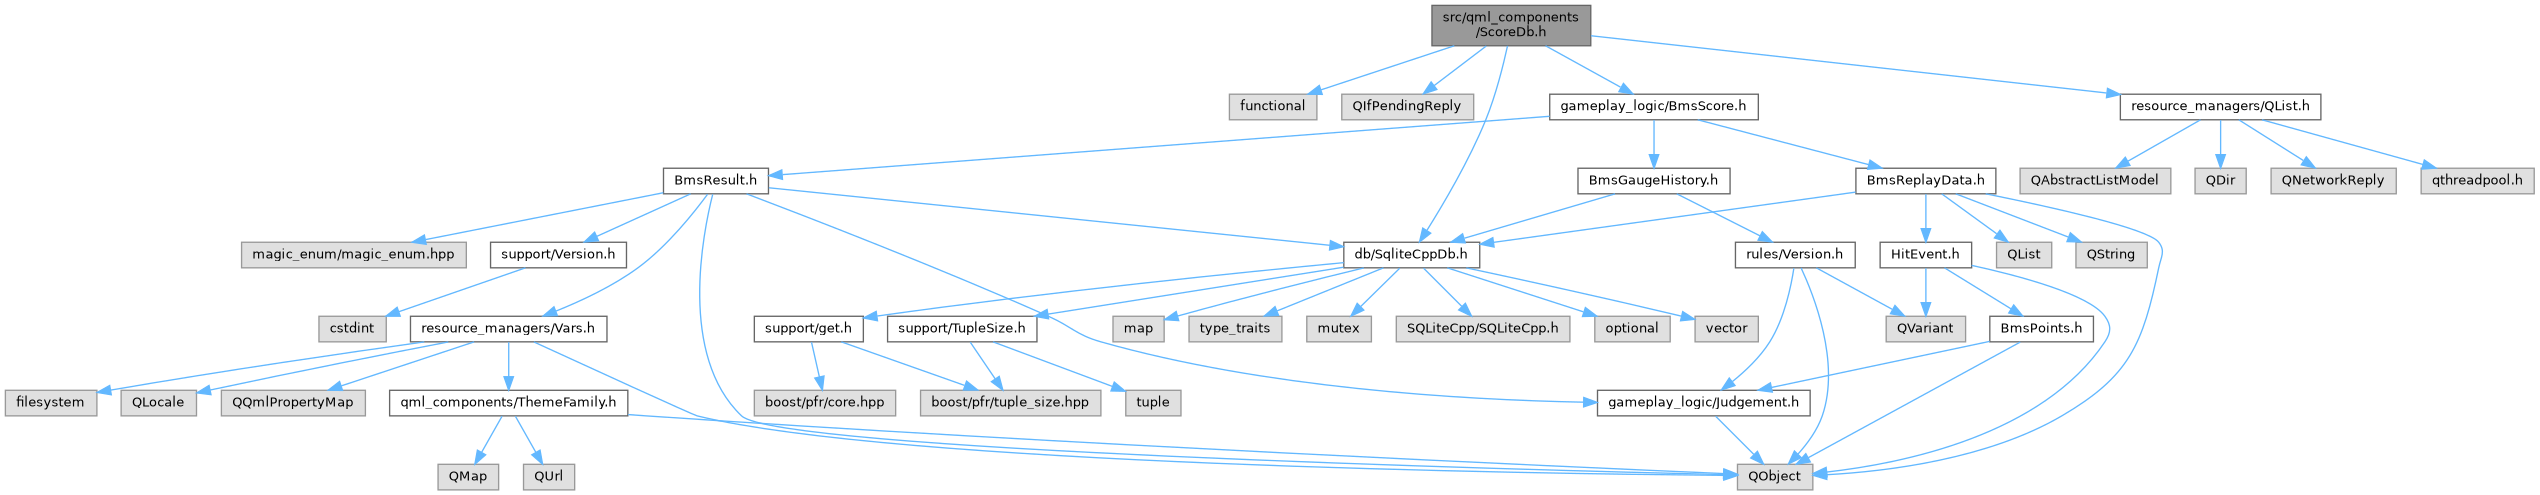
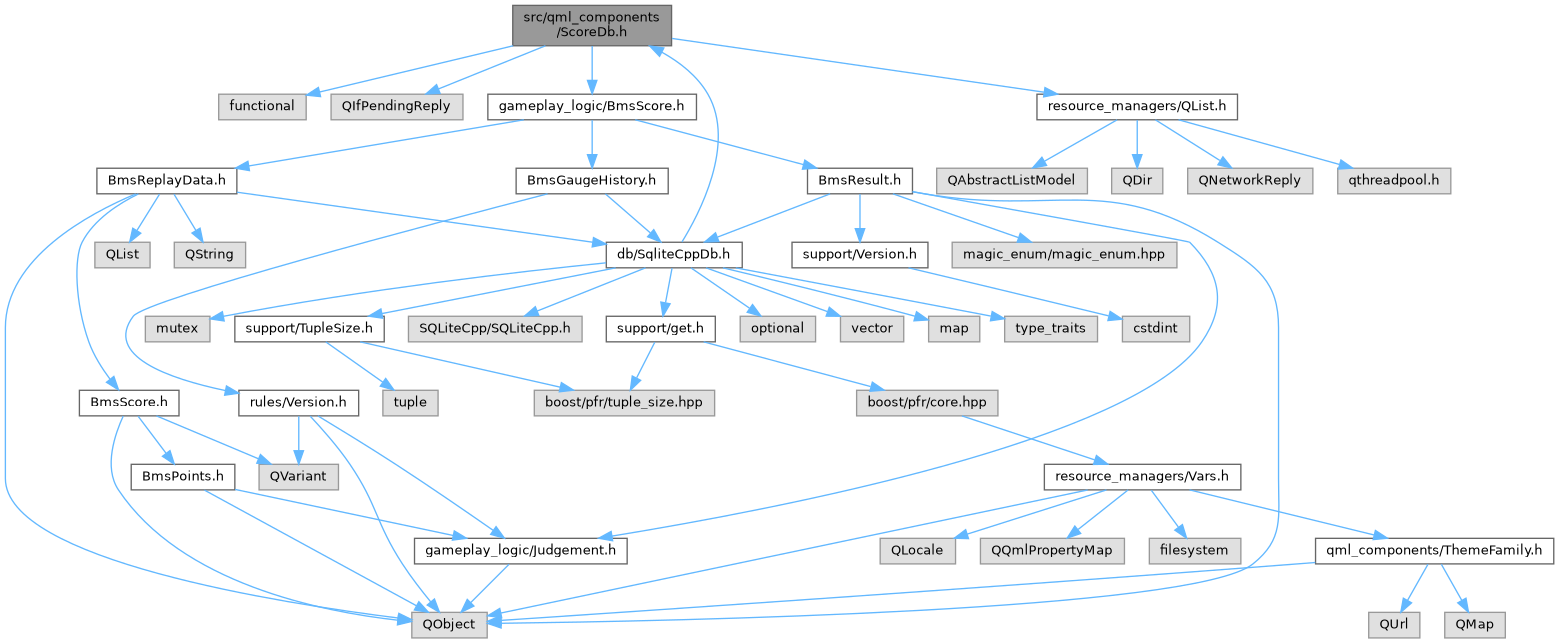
  digraph {
    node [color=grey60 fillcolor="#E0E0E0" fontname=Helvetica fontsize=10 shape=box style=filled]
    edge [color=steelblue1 fontname=Helvetica fontsize=10 labelfontname=Helvetica labelfontsize=10 style=solid]
    n1 [color=gray40 fillcolor=grey60 fontcolor=black height=0.2 label="src/qml_components\l/ScoreDb.h" width=0.4]
    n2 [height=0.2 label=functional width=0.4]
    n3 [height=0.2 label=QIfPendingReply width=0.4]
    n4 [color=grey40 fillcolor=white height=0.2 label="db/SqliteCppDb.h" width=0.4]
    n5 [color=grey40 fillcolor=white height=0.2 label="gameplay_logic/BmsScore.h" width=0.4]
    n6 [color=grey40 fillcolor=white height=0.2 label="resource_managers/QList.h" width=0.4]
    n7 [height=0.2 label="SQLiteCpp/SQLiteCpp.h" width=0.4]
    n8 [height=0.2 label=optional width=0.4]
    n9 [height=0.2 label=vector width=0.4]
    n10 [height=0.2 label=map width=0.4]
    n11 [height=0.2 label=type_traits width=0.4]
    n12 [height=0.2 label=mutex width=0.4]
    n13 [color=grey40 fillcolor=white height=0.2 label="support/get.h" width=0.4]
    n14 [color=grey40 fillcolor=white height=0.2 label="support/TupleSize.h" width=0.4]
    n15 [color=grey40 fillcolor=white height=0.2 label="BmsGaugeHistory.h" width=0.4]
    n16 [color=grey40 fillcolor=white height=0.2 label="BmsResult.h" width=0.4]
    n17 [color=grey40 fillcolor=white height=0.2 label="BmsReplayData.h" width=0.4]
    n18 [height=0.2 label=QAbstractListModel width=0.4]
    n19 [height=0.2 label=QDir width=0.4]
    n20 [height=0.2 label=QNetworkReply width=0.4]
    n21 [height=0.2 label="qthreadpool.h" width=0.4]
    n22 [height=0.2 label="boost/pfr/tuple_size.hpp" width=0.4]
    n23 [height=0.2 label="boost/pfr/core.hpp" width=0.4]
    n24 [height=0.2 label=tuple width=0.4]
    n25 [color=grey40 fillcolor=white height=0.2 label="rules/Version.h" width=0.4]
    n26 [color=grey40 fillcolor=white height=0.2 label="gameplay_logic/Judgement.h" width=0.4]
    n27 [height=0.2 label=QObject width=0.4]
    n28 [height=0.2 label="magic_enum/magic_enum.hpp" width=0.4]
    n29 [color=grey40 fillcolor=white height=0.2 label="resource_managers/Vars.h" width=0.4]
    n30 [color=grey40 fillcolor=white height=0.2 label="support/Version.h" width=0.4]
-   n31 [color=grey40 fillcolor=white height=0.2 label="HitEvent.h" width=0.4]
+   n31 [color=grey40 fillcolor=white height=0.2 label="BmsScore.h" width=0.4]
    n32 [height=0.2 label=QList width=0.4]
    n33 [height=0.2 label=QString width=0.4]
    n34 [height=0.2 label=QVariant width=0.4]
    n35 [color=grey40 fillcolor=white height=0.2 label="qml_components/ThemeFamily.h" width=0.4]
    n36 [height=0.2 label=QQmlPropertyMap width=0.4]
    n37 [height=0.2 label=filesystem width=0.4]
    n38 [height=0.2 label=QLocale width=0.4]
    n39 [height=0.2 label=cstdint width=0.4]
    n40 [height=0.2 label=QMap width=0.4]
    n41 [height=0.2 label=QUrl width=0.4]
    n42 [color=grey40 fillcolor=white height=0.2 label="BmsPoints.h" width=0.4]
    n1 -> n2
    n1 -> n3
-   n1 -> n4
+   n4 -> n1
    n1 -> n5
    n1 -> n6
    n4 -> n7
    n4 -> n8
    n4 -> n9
    n4 -> n10
    n4 -> n11
    n4 -> n12
    n4 -> n13
    n4 -> n14
    n5 -> n15
    n5 -> n16
    n5 -> n17
    n6 -> n18
    n6 -> n19
    n6 -> n20
    n6 -> n21
    n13 -> n22
    n13 -> n23
    n14 -> n22
    n14 -> n24
    n15 -> n4
    n15 -> n25
    n16 -> n4
    n16 -> n26
    n16 -> n27
    n16 -> n28
-   n16 -> n29
+   n23 -> n29
    n16 -> n30
    n17 -> n4
    n17 -> n27
    n17 -> n31
    n17 -> n32
    n17 -> n33
    n25 -> n26
    n25 -> n27
    n25 -> n34
    n26 -> n27
    n29 -> n27
    n29 -> n35
    n29 -> n36
    n29 -> n37
    n29 -> n38
    n30 -> n39
    n31 -> n27
    n31 -> n34
    n31 -> n42
    n35 -> n27
    n35 -> n40
    n35 -> n41
    n42 -> n26
    n42 -> n27
  }
